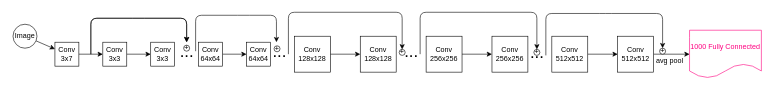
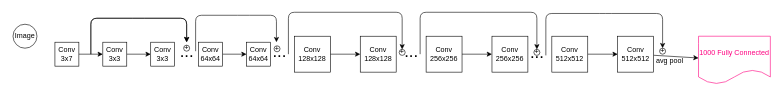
  <mxCell id="0" />
  <mxCell id="1" parent="0" />
- <mxCell id="2" value="" style="edgeStyle=none;html=1;" parent="1" source="3" target="5" edge="1"><mxGeometry relative="1" as="geometry" /></mxCell>
  <mxCell id="3" value="Image" style="ellipse;whiteSpace=wrap;html=1;aspect=fixed;" parent="1" vertex="1"><mxGeometry x="20" y="40" width="40" height="40" as="geometry" /></mxCell>
  <mxCell id="4" value="" style="edgeStyle=none;html=1;" parent="1" source="5" target="7" edge="1"><mxGeometry relative="1" as="geometry" /></mxCell>
  <mxCell id="5" value="Conv&lt;br&gt;3x7" style="whiteSpace=wrap;html=1;" parent="1" vertex="1"><mxGeometry x="90" y="70" width="40" height="40" as="geometry" /></mxCell>
  <mxCell id="6" value="" style="edgeStyle=none;html=1;" parent="1" source="7" target="8" edge="1"><mxGeometry relative="1" as="geometry" /></mxCell>
  <mxCell id="7" value="Conv&lt;br&gt;3x3" style="whiteSpace=wrap;html=1;" parent="1" vertex="1"><mxGeometry x="170" y="70" width="40" height="40" as="geometry" /></mxCell>
  <mxCell id="8" value="Conv&lt;br&gt;3x3" style="whiteSpace=wrap;html=1;" parent="1" vertex="1"><mxGeometry x="250" y="70" width="40" height="40" as="geometry" /></mxCell>
  <mxCell id="9" value="" style="edgeStyle=none;html=1;" parent="1" source="10" target="11" edge="1"><mxGeometry relative="1" as="geometry" /></mxCell>
  <mxCell id="10" value="Conv&lt;br&gt;64x64" style="whiteSpace=wrap;html=1;" parent="1" vertex="1"><mxGeometry x="330" y="70" width="40" height="40" as="geometry" /></mxCell>
  <mxCell id="11" value="Conv&lt;br&gt;64x64" style="whiteSpace=wrap;html=1;" parent="1" vertex="1"><mxGeometry x="410" y="70" width="40" height="40" as="geometry" /></mxCell>
  <mxCell id="12" value="" style="edgeStyle=none;html=1;" parent="1" source="13" target="14" edge="1"><mxGeometry relative="1" as="geometry" /></mxCell>
  <mxCell id="13" value="Conv&lt;br&gt;128x128" style="whiteSpace=wrap;html=1;" parent="1" vertex="1"><mxGeometry x="490" y="60" width="60" height="60" as="geometry" /></mxCell>
  <mxCell id="14" value="Conv&lt;br&gt;128x128" style="whiteSpace=wrap;html=1;" parent="1" vertex="1"><mxGeometry x="600" y="60" width="60" height="60" as="geometry" /></mxCell>
  <mxCell id="15" value="" style="edgeStyle=none;html=1;" parent="1" source="16" target="17" edge="1"><mxGeometry relative="1" as="geometry" /></mxCell>
  <mxCell id="16" value="Conv&lt;br&gt;256x256" style="whiteSpace=wrap;html=1;" parent="1" vertex="1"><mxGeometry x="710" y="60" width="60" height="60" as="geometry" /></mxCell>
  <mxCell id="17" value="Conv&lt;br&gt;256x256" style="whiteSpace=wrap;html=1;" parent="1" vertex="1"><mxGeometry x="820" y="60" width="60" height="60" as="geometry" /></mxCell>
  <mxCell id="18" value="" style="edgeStyle=none;html=1;" parent="1" source="19" target="21" edge="1"><mxGeometry relative="1" as="geometry" /></mxCell>
  <mxCell id="19" value="Conv&lt;br&gt;512x512" style="whiteSpace=wrap;html=1;" parent="1" vertex="1"><mxGeometry x="920" y="60" width="60" height="60" as="geometry" /></mxCell>
  <mxCell id="20" value="" style="edgeStyle=none;html=1;" parent="1" source="21" target="22" edge="1"><mxGeometry relative="1" as="geometry" /></mxCell>
  <mxCell id="21" value="Conv&lt;br&gt;512x512" style="whiteSpace=wrap;html=1;" parent="1" vertex="1"><mxGeometry x="1030" y="60" width="60" height="60" as="geometry" /></mxCell>
- <mxCell id="22" value="&lt;font color=&quot;#ff0080&quot;&gt;1000 Fully Connected&lt;/font&gt;" style="shape=document;whiteSpace=wrap;html=1;boundedLbl=1;strokeColor=#FF0080;" parent="1" vertex="1"><mxGeometry x="1150" y="50" width="120" height="80" as="geometry" /></mxCell>
+ <mxCell id="22" value="&lt;font color=&quot;#ff0080&quot;&gt;1000 Fully Connected&lt;/font&gt;" style="shape=document;whiteSpace=wrap;html=1;boundedLbl=1;strokeColor=#FF0080;" parent="1" vertex="1"><mxGeometry x="1165" y="60" width="120" height="80" as="geometry" /></mxCell>
  <mxCell id="23" value="&amp;nbsp;avg pool" style="text;html=1;align=center;verticalAlign=middle;resizable=0;points=[];autosize=1;strokeColor=none;fillColor=none;" parent="1" vertex="1"><mxGeometry x="1080" y="86" width="70" height="30" as="geometry" /></mxCell>
  <mxCell id="24" value="" style="endArrow=classic;html=1;" parent="1" edge="1"><mxGeometry width="50" height="50" relative="1" as="geometry"><mxPoint x="150" y="90" as="sourcePoint" /><mxPoint x="310" y="70" as="targetPoint" /><Array as="points"><mxPoint x="150" y="30" /><mxPoint x="230" y="30" /><mxPoint x="310" y="30" /></Array></mxGeometry></mxCell>
  <mxCell id="25" value="" style="endArrow=classic;html=1;" parent="1" edge="1"><mxGeometry width="50" height="50" relative="1" as="geometry"><mxPoint x="150" y="90" as="sourcePoint" /><mxPoint x="310" y="70" as="targetPoint" /><Array as="points"><mxPoint x="150" y="30" /><mxPoint x="230" y="30" /><mxPoint x="310" y="30" /></Array></mxGeometry></mxCell>
  <mxCell id="26" value="+" style="ellipse;whiteSpace=wrap;html=1;" parent="1" vertex="1"><mxGeometry x="305" y="75" width="10" height="10" as="geometry" /></mxCell>
  <mxCell id="27" value="" style="endArrow=classic;html=1;" parent="1" edge="1"><mxGeometry width="50" height="50" relative="1" as="geometry"><mxPoint x="325" y="85" as="sourcePoint" /><mxPoint x="460" y="70" as="targetPoint" /><Array as="points"><mxPoint x="325" y="25" /><mxPoint x="405" y="25" /><mxPoint x="460" y="25" /></Array></mxGeometry></mxCell>
  <mxCell id="28" value="+" style="ellipse;whiteSpace=wrap;html=1;" parent="1" vertex="1"><mxGeometry x="456" y="76" width="10" height="10" as="geometry" /></mxCell>
  <mxCell id="29" value="" style="endArrow=classic;html=1;entryX=0.5;entryY=0;entryDx=0;entryDy=0;" parent="1" target="30" edge="1"><mxGeometry width="50" height="50" relative="1" as="geometry"><mxPoint x="480" y="90" as="sourcePoint" /><mxPoint x="615" y="44" as="targetPoint" /><Array as="points"><mxPoint x="480" y="20" /><mxPoint x="670" y="20" /></Array></mxGeometry></mxCell>
  <mxCell id="30" value="+" style="ellipse;whiteSpace=wrap;html=1;" parent="1" vertex="1"><mxGeometry x="665" y="82" width="10" height="10" as="geometry" /></mxCell>
  <mxCell id="31" value="+" style="ellipse;whiteSpace=wrap;html=1;" parent="1" vertex="1"><mxGeometry x="890" y="82" width="10" height="10" as="geometry" /></mxCell>
  <mxCell id="32" value="" style="endArrow=classic;html=1;entryX=0.5;entryY=0;entryDx=0;entryDy=0;" parent="1" target="31" edge="1"><mxGeometry width="50" height="50" relative="1" as="geometry"><mxPoint x="700" y="90" as="sourcePoint" /><mxPoint x="890" y="82" as="targetPoint" /><Array as="points"><mxPoint x="700" y="20" /><mxPoint x="800" y="20" /><mxPoint x="895" y="20" /></Array></mxGeometry></mxCell>
  <mxCell id="33" value="" style="endArrow=classic;html=1;entryX=0.5;entryY=0;entryDx=0;entryDy=0;" parent="1" target="34" edge="1"><mxGeometry width="50" height="50" relative="1" as="geometry"><mxPoint x="910" y="92" as="sourcePoint" /><mxPoint x="1105" y="84" as="targetPoint" /><Array as="points"><mxPoint x="910" y="22" /><mxPoint x="1010" y="22" /><mxPoint x="1105" y="22" /></Array></mxGeometry></mxCell>
  <mxCell id="34" value="+" style="ellipse;whiteSpace=wrap;html=1;" parent="1" vertex="1"><mxGeometry x="1100" y="80" width="10" height="10" as="geometry" /></mxCell>
  <mxCell id="35" value="&lt;font style=&quot;font-size: 28px;&quot;&gt;...&lt;/font&gt;" style="text;html=1;align=center;verticalAlign=middle;resizable=0;points=[];autosize=1;strokeColor=none;fillColor=none;" parent="1" vertex="1"><mxGeometry x="285" y="60" width="50" height="50" as="geometry" /></mxCell>
  <mxCell id="36" value="&lt;font style=&quot;font-size: 28px;&quot;&gt;...&lt;/font&gt;" style="text;html=1;align=center;verticalAlign=middle;resizable=0;points=[];autosize=1;strokeColor=none;fillColor=none;" parent="1" vertex="1"><mxGeometry x="440" y="60" width="50" height="50" as="geometry" /></mxCell>
  <mxCell id="37" value="&lt;font style=&quot;font-size: 28px;&quot;&gt;...&lt;/font&gt;" style="text;html=1;align=center;verticalAlign=middle;resizable=0;points=[];autosize=1;strokeColor=none;fillColor=none;" parent="1" vertex="1"><mxGeometry x="660" y="60" width="50" height="50" as="geometry" /></mxCell>
  <mxCell id="38" value="&lt;font style=&quot;font-size: 28px;&quot;&gt;...&lt;/font&gt;" style="text;html=1;align=center;verticalAlign=middle;resizable=0;points=[];autosize=1;strokeColor=none;fillColor=none;" parent="1" vertex="1"><mxGeometry x="870" y="62" width="50" height="50" as="geometry" /></mxCell>
